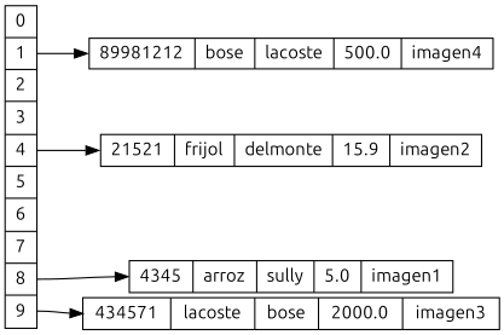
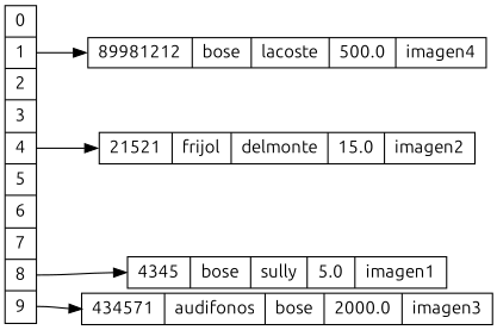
  digraph {
    fontname=Ubuntu
    nodesep=.05
    rankdir=LR
    node [fontname=Ubuntu shape=record]
    edge [fontname=Ubuntu headport=n]
    n1 [height=3.5 label="<f0>0|<f1>1|<f2>2|<f3>3|<f4>4|<f5>5|<f6>6|<f7>7|<f8>8|<f9>9" width=.1]
    n2 [height=.1 label="{<n> 89981212|bose|lacoste|500.0|imagen4}" width=1.5]
-   n3 [height=.1 label="{<n> 21521|frijol|delmonte|15.9|imagen2}" width=1.5]
-   n4 [height=.1 label="{<n> 4345|arroz|sully|5.0|imagen1}" width=1.5]
-   n5 [height=.1 label="{<n> 434571|lacoste|bose|2000.0|imagen3}" width=1.5]
+   n3 [height=.1 label="{<n> 21521|frijol|delmonte|15.0|imagen2}" width=1.5]
+   n4 [height=.1 label="{<n> 4345|bose|sully|5.0|imagen1}" width=1.5]
+   n5 [height=.1 label="{<n> 434571|audifonos|bose|2000.0|imagen3}" width=1.5]
    n1 -> n2 [tailport=f1]
    n1 -> n3 [tailport=f4]
    n1 -> n4 [tailport=f8]
    n1 -> n5 [tailport=f9]
  }
